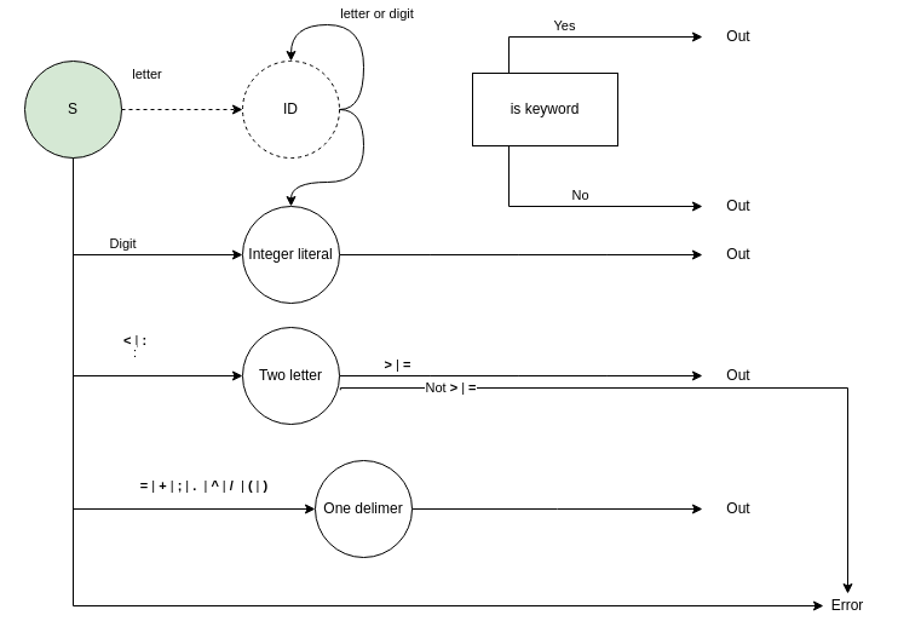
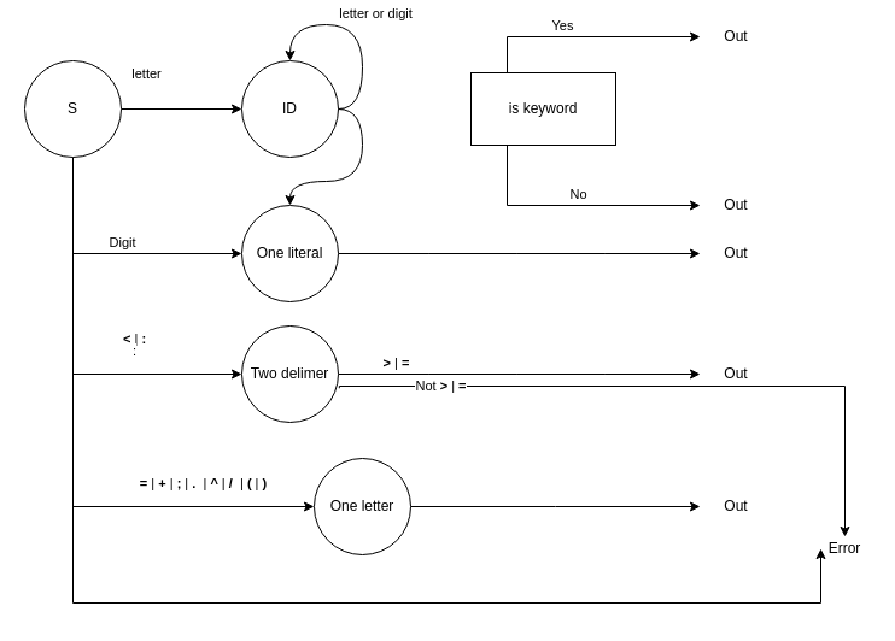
  <mxCell id="0" />
  <mxCell id="1" parent="0" />
- <mxCell id="2" style="edgeStyle=orthogonalEdgeStyle;rounded=0;orthogonalLoop=1;jettySize=auto;html=1;dashed=1;" edge="1" parent="1" source="12" target="14"><mxGeometry relative="1" as="geometry" /></mxCell>
+ <mxCell id="2" style="edgeStyle=orthogonalEdgeStyle;rounded=0;orthogonalLoop=1;jettySize=auto;html=1;" edge="1" parent="1" source="12" target="14"><mxGeometry relative="1" as="geometry" /></mxCell>
  <mxCell id="3" value="letter" style="edgeLabel;html=1;align=center;verticalAlign=middle;resizable=0;points=[];" vertex="1" connectable="0" parent="2"><mxGeometry x="-0.264" y="2" relative="1" as="geometry"><mxPoint x="-17" y="-28" as="offset" /></mxGeometry></mxCell>
  <mxCell id="4" style="edgeStyle=orthogonalEdgeStyle;rounded=0;orthogonalLoop=1;jettySize=auto;html=1;exitX=0.5;exitY=1;exitDx=0;exitDy=0;entryX=0;entryY=0.5;entryDx=0;entryDy=0;" edge="1" parent="1" source="12" target="24"><mxGeometry relative="1" as="geometry" /></mxCell>
  <mxCell id="5" value="Digit" style="edgeLabel;html=1;align=center;verticalAlign=middle;resizable=0;points=[];" vertex="1" connectable="0" parent="4"><mxGeometry x="-0.273" y="38" relative="1" as="geometry"><mxPoint x="40" y="28" as="offset" /></mxGeometry></mxCell>
  <mxCell id="6" style="edgeStyle=orthogonalEdgeStyle;rounded=0;orthogonalLoop=1;jettySize=auto;html=1;exitX=0.5;exitY=1;exitDx=0;exitDy=0;entryX=0;entryY=0.5;entryDx=0;entryDy=0;" edge="1" parent="1" source="12" target="30"><mxGeometry relative="1" as="geometry" /></mxCell>
  <mxCell id="7" value="&lt;b&gt;&amp;lt;&lt;/b&gt; | &lt;b&gt;:&lt;/b&gt;" style="edgeLabel;html=1;align=center;verticalAlign=middle;resizable=0;points=[];" vertex="1" connectable="0" parent="6"><mxGeometry x="0.091" y="36" relative="1" as="geometry"><mxPoint x="14" y="-25" as="offset" /></mxGeometry></mxCell>
  <mxCell id="8" value=":" style="edgeLabel;html=1;align=center;verticalAlign=middle;resizable=0;points=[];" vertex="1" connectable="0" parent="6"><mxGeometry x="0.079" y="63" relative="1" as="geometry"><mxPoint x="-13" y="-13" as="offset" /></mxGeometry></mxCell>
  <mxCell id="9" style="edgeStyle=orthogonalEdgeStyle;rounded=0;orthogonalLoop=1;jettySize=auto;html=1;exitX=0.5;exitY=1;exitDx=0;exitDy=0;entryX=0;entryY=0.5;entryDx=0;entryDy=0;" edge="1" parent="1" source="12" target="33"><mxGeometry relative="1" as="geometry" /></mxCell>
  <mxCell id="10" value="&lt;p class=&quot;MsoNormal&quot;&gt;&lt;b&gt;&lt;span lang=&quot;LV&quot;&gt;=&lt;/span&gt;&lt;/b&gt;&lt;span lang=&quot;LV&quot;&gt; | &lt;b&gt;+&lt;/b&gt; | &lt;b&gt;;&lt;/b&gt; | &lt;b&gt;.&lt;/b&gt; &amp;nbsp;| &lt;b&gt;^&lt;/b&gt; | &lt;b&gt;/&lt;/b&gt; &amp;nbsp;| &lt;b&gt;(&lt;/b&gt; | &lt;b&gt;)&lt;/b&gt;&lt;/span&gt;&lt;/p&gt;" style="edgeLabel;html=1;align=center;verticalAlign=middle;resizable=0;points=[];" vertex="1" connectable="0" parent="9"><mxGeometry x="0.333" y="45" relative="1" as="geometry"><mxPoint x="70" y="25" as="offset" /></mxGeometry></mxCell>
  <mxCell id="11" style="edgeStyle=orthogonalEdgeStyle;rounded=0;orthogonalLoop=1;jettySize=auto;html=1;exitX=0.5;exitY=1;exitDx=0;exitDy=0;entryX=0;entryY=0.5;entryDx=0;entryDy=0;" edge="1" parent="1" source="12" target="35"><mxGeometry relative="1" as="geometry"><mxPoint x="580" y="500" as="targetPoint" /><Array as="points"><mxPoint x="60" y="500" /></Array></mxGeometry></mxCell>
- <mxCell id="12" value="S" style="ellipse;whiteSpace=wrap;html=1;aspect=fixed;fillColor=#d5e8d4;" vertex="1" parent="1"><mxGeometry x="20" y="50" width="80" height="80" as="geometry" /></mxCell>
+ <mxCell id="12" value="S" style="ellipse;whiteSpace=wrap;html=1;aspect=fixed;" vertex="1" parent="1"><mxGeometry x="20" y="50" width="80" height="80" as="geometry" /></mxCell>
  <mxCell id="13" style="edgeStyle=orthogonalEdgeStyle;curved=1;rounded=0;orthogonalLoop=1;jettySize=auto;html=1;exitX=1;exitY=0.5;exitDx=0;exitDy=0;" edge="1" parent="1" source="14" target="24"><mxGeometry relative="1" as="geometry"><mxPoint x="380" y="90" as="targetPoint" /></mxGeometry></mxCell>
- <mxCell id="14" value="ID" style="ellipse;whiteSpace=wrap;html=1;aspect=fixed;dashed=1;" vertex="1" parent="1"><mxGeometry x="200" y="50" width="80" height="80" as="geometry" /></mxCell>
+ <mxCell id="14" value="ID" style="ellipse;whiteSpace=wrap;html=1;aspect=fixed;" vertex="1" parent="1"><mxGeometry x="200" y="50" width="80" height="80" as="geometry" /></mxCell>
  <mxCell id="15" style="edgeStyle=orthogonalEdgeStyle;rounded=0;orthogonalLoop=1;jettySize=auto;html=1;exitX=1;exitY=0.5;exitDx=0;exitDy=0;entryX=0.5;entryY=0;entryDx=0;entryDy=0;curved=1;" edge="1" parent="1" source="14" target="14"><mxGeometry relative="1" as="geometry"><Array as="points"><mxPoint x="300" y="90" /><mxPoint x="300" y="20" /><mxPoint x="240" y="20" /></Array></mxGeometry></mxCell>
  <mxCell id="16" value="letter or digit" style="edgeLabel;html=1;align=center;verticalAlign=middle;resizable=0;points=[];" vertex="1" connectable="0" parent="15"><mxGeometry x="0.147" y="3" relative="1" as="geometry"><mxPoint x="23" y="-13" as="offset" /></mxGeometry></mxCell>
  <mxCell id="17" style="edgeStyle=orthogonalEdgeStyle;rounded=0;orthogonalLoop=1;jettySize=auto;html=1;exitX=0.25;exitY=0;exitDx=0;exitDy=0;" edge="1" parent="1" source="36"><mxGeometry relative="1" as="geometry"><mxPoint x="580" y="30" as="targetPoint" /><mxPoint x="420" y="50" as="sourcePoint" /><Array as="points"><mxPoint x="420" y="30" /></Array></mxGeometry></mxCell>
  <mxCell id="18" value="Yes" style="edgeLabel;html=1;align=center;verticalAlign=middle;resizable=0;points=[];" vertex="1" connectable="0" parent="17"><mxGeometry x="-0.213" y="-4" relative="1" as="geometry"><mxPoint y="-14" as="offset" /></mxGeometry></mxCell>
  <mxCell id="19" style="edgeStyle=orthogonalEdgeStyle;rounded=0;orthogonalLoop=1;jettySize=auto;html=1;exitX=0.25;exitY=1;exitDx=0;exitDy=0;" edge="1" parent="1" source="36"><mxGeometry relative="1" as="geometry"><mxPoint x="580" y="170" as="targetPoint" /><mxPoint x="420" y="130" as="sourcePoint" /><Array as="points"><mxPoint x="420" y="170" /></Array></mxGeometry></mxCell>
  <mxCell id="20" value="No" style="edgeLabel;html=1;align=center;verticalAlign=middle;resizable=0;points=[];" vertex="1" connectable="0" parent="19"><mxGeometry x="0.028" relative="1" as="geometry"><mxPoint y="-10" as="offset" /></mxGeometry></mxCell>
  <mxCell id="21" value="Out" style="text;html=1;strokeColor=none;fillColor=none;align=center;verticalAlign=middle;whiteSpace=wrap;rounded=0;" vertex="1" parent="1"><mxGeometry x="590" y="20" width="40" height="20" as="geometry" /></mxCell>
  <mxCell id="22" value="Out" style="text;html=1;strokeColor=none;fillColor=none;align=center;verticalAlign=middle;whiteSpace=wrap;rounded=0;" vertex="1" parent="1"><mxGeometry x="590" y="160" width="40" height="20" as="geometry" /></mxCell>
  <mxCell id="23" style="edgeStyle=orthogonalEdgeStyle;curved=1;rounded=0;orthogonalLoop=1;jettySize=auto;html=1;exitX=1;exitY=0.5;exitDx=0;exitDy=0;" edge="1" parent="1" source="24"><mxGeometry relative="1" as="geometry"><mxPoint x="580" y="210" as="targetPoint" /></mxGeometry></mxCell>
- <mxCell id="24" value="Integer literal" style="ellipse;whiteSpace=wrap;html=1;aspect=fixed;" vertex="1" parent="1"><mxGeometry x="200" y="170" width="80" height="80" as="geometry" /></mxCell>
+ <mxCell id="24" value="One literal" style="ellipse;whiteSpace=wrap;html=1;aspect=fixed;" vertex="1" parent="1"><mxGeometry x="200" y="170" width="80" height="80" as="geometry" /></mxCell>
  <mxCell id="25" value="Out" style="text;html=1;strokeColor=none;fillColor=none;align=center;verticalAlign=middle;whiteSpace=wrap;rounded=0;" vertex="1" parent="1"><mxGeometry x="590" y="200" width="40" height="20" as="geometry" /></mxCell>
  <mxCell id="26" style="edgeStyle=orthogonalEdgeStyle;curved=1;rounded=0;orthogonalLoop=1;jettySize=auto;html=1;exitX=1;exitY=0.5;exitDx=0;exitDy=0;" edge="1" parent="1" source="30"><mxGeometry relative="1" as="geometry"><mxPoint x="580" y="310" as="targetPoint" /></mxGeometry></mxCell>
  <mxCell id="27" value="&lt;b&gt;&amp;gt;&lt;/b&gt; | &lt;b&gt;=&lt;/b&gt;" style="edgeLabel;html=1;align=center;verticalAlign=middle;resizable=0;points=[];" vertex="1" connectable="0" parent="26"><mxGeometry x="-0.688" y="2" relative="1" as="geometry"><mxPoint y="-8" as="offset" /></mxGeometry></mxCell>
  <mxCell id="28" style="edgeStyle=orthogonalEdgeStyle;rounded=0;orthogonalLoop=1;jettySize=auto;html=1;exitX=1.01;exitY=0.647;exitDx=0;exitDy=0;entryX=0.5;entryY=0;entryDx=0;entryDy=0;exitPerimeter=0;" edge="1" parent="1" source="30" target="35"><mxGeometry relative="1" as="geometry"><mxPoint x="250.004" y="320.004" as="sourcePoint" /><mxPoint x="681.72" y="471.72" as="targetPoint" /><Array as="points"><mxPoint x="281" y="320" /><mxPoint x="700" y="320" /></Array></mxGeometry></mxCell>
  <mxCell id="29" value="Not&amp;nbsp;&lt;b&gt;&amp;gt;&lt;/b&gt;&amp;nbsp;|&amp;nbsp;&lt;b&gt;=&lt;/b&gt;" style="edgeLabel;html=1;align=center;verticalAlign=middle;resizable=0;points=[];" vertex="1" connectable="0" parent="28"><mxGeometry x="-0.689" y="1" relative="1" as="geometry"><mxPoint as="offset" /></mxGeometry></mxCell>
- <mxCell id="30" value="Two letter" style="ellipse;whiteSpace=wrap;html=1;aspect=fixed;" vertex="1" parent="1"><mxGeometry x="200" y="270" width="80" height="80" as="geometry" /></mxCell>
+ <mxCell id="30" value="Two delimer" style="ellipse;whiteSpace=wrap;html=1;aspect=fixed;" vertex="1" parent="1"><mxGeometry x="200" y="270" width="80" height="80" as="geometry" /></mxCell>
  <mxCell id="31" value="Out" style="text;html=1;strokeColor=none;fillColor=none;align=center;verticalAlign=middle;whiteSpace=wrap;rounded=0;" vertex="1" parent="1"><mxGeometry x="590" y="300" width="40" height="20" as="geometry" /></mxCell>
  <mxCell id="32" style="edgeStyle=orthogonalEdgeStyle;rounded=0;orthogonalLoop=1;jettySize=auto;html=1;exitX=1;exitY=0.5;exitDx=0;exitDy=0;" edge="1" parent="1" source="33"><mxGeometry relative="1" as="geometry"><mxPoint x="580" y="420" as="targetPoint" /></mxGeometry></mxCell>
- <mxCell id="33" value="One delimer" style="ellipse;whiteSpace=wrap;html=1;aspect=fixed;" vertex="1" parent="1"><mxGeometry x="260" y="380" width="80" height="80" as="geometry" /></mxCell>
+ <mxCell id="33" value="One letter" style="ellipse;whiteSpace=wrap;html=1;aspect=fixed;" vertex="1" parent="1"><mxGeometry x="260" y="380" width="80" height="80" as="geometry" /></mxCell>
  <mxCell id="34" value="Out" style="text;html=1;strokeColor=none;fillColor=none;align=center;verticalAlign=middle;whiteSpace=wrap;rounded=0;" vertex="1" parent="1"><mxGeometry x="590" y="410" width="40" height="20" as="geometry" /></mxCell>
- <mxCell id="35" value="Error" style="text;html=1;strokeColor=none;fillColor=none;align=center;verticalAlign=middle;whiteSpace=wrap;rounded=0;" vertex="1" parent="1"><mxGeometry x="680" y="490" width="40" height="20" as="geometry" /></mxCell>
+ <mxCell id="35" value="Error" style="text;html=1;strokeColor=none;fillColor=none;align=center;verticalAlign=middle;whiteSpace=wrap;rounded=0;" vertex="1" parent="1"><mxGeometry x="680" y="445" width="40" height="20" as="geometry" /></mxCell>
  <mxCell id="36" value="is keyword" style="whiteSpace=wrap;html=1;rounded=0;" vertex="1" parent="1"><mxGeometry x="390" y="60" width="120" height="60" as="geometry" /></mxCell>
